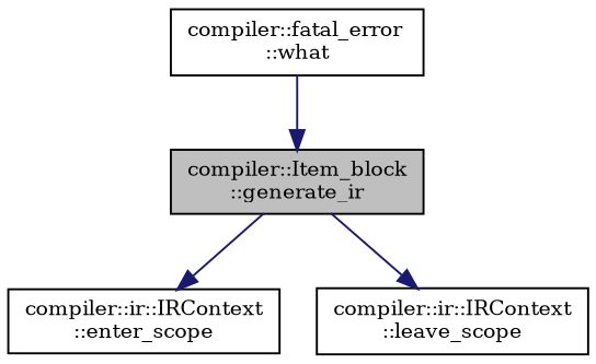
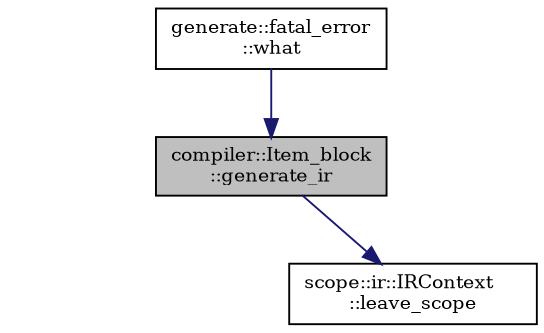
  digraph {
    fontname="DejaVu Serif"
    rankdir=TB
    node [color=black fillcolor=white fontname="DejaVu Serif" fontsize=10 shape=record style=filled]
    edge [color=midnightblue fontname="DejaVu Serif" fontsize=10 labelfontname=Helvetica labelfontsize=10 style=solid]
    n1 [fillcolor=grey75 fontcolor=black height=0.2 label="compiler::Item_block\l::generate_ir" width=0.4]
-   n2 [height=0.2 label="compiler::ir::IRContext\l::enter_scope" width=0.4]
-   n3 [height=0.2 label="compiler::ir::IRContext\l::leave_scope" width=0.4]
-   n4 [height=0.2 label="compiler::fatal_error\l::what" width=0.4]
-   n1 -> n2
+   n3 [height=0.2 label="scope::ir::IRContext\l::leave_scope" width=0.4]
+   n4 [height=0.2 label="generate::fatal_error\l::what" width=0.4]
    n1 -> n3
    n4 -> n1
  }
